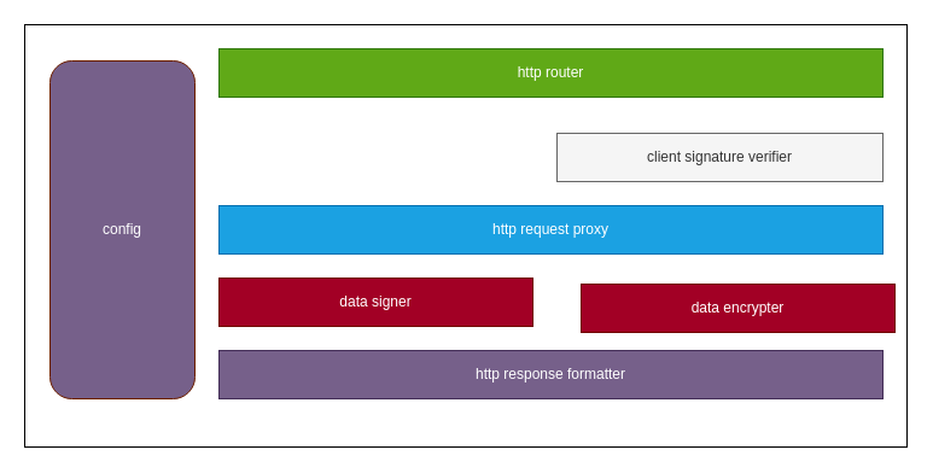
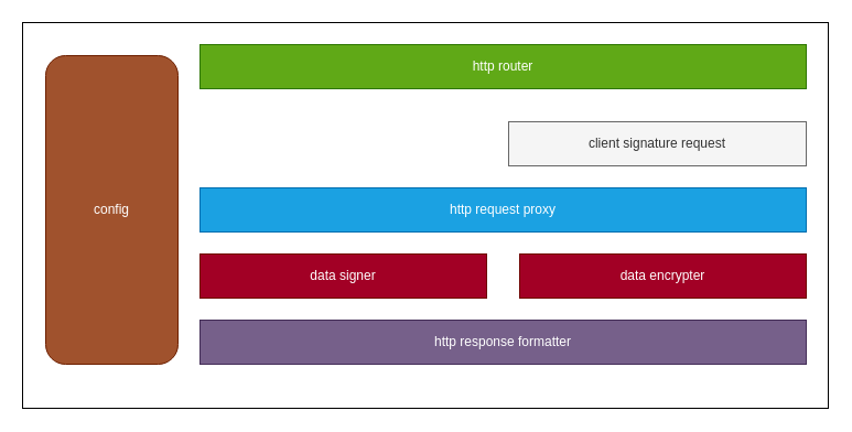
  <mxCell id="0" />
  <mxCell id="1" parent="0" />
  <mxCell id="2" value="" style="rounded=0;whiteSpace=wrap;html=1;" vertex="1" parent="1"><mxGeometry x="20" y="20" width="731" height="350" as="geometry" /></mxCell>
  <mxCell id="3" value="http router" style="rounded=0;whiteSpace=wrap;html=1;fillColor=#60a917;fontColor=#ffffff;strokeColor=#2D7600;" vertex="1" parent="1"><mxGeometry x="181" y="40" width="550" height="40" as="geometry" /></mxCell>
- <mxCell id="4" value="client signature verifier" style="rounded=0;whiteSpace=wrap;html=1;fillColor=#f5f5f5;fontColor=#333333;strokeColor=#666666;" vertex="1" parent="1"><mxGeometry x="461" y="110" width="270" height="40" as="geometry" /></mxCell>
+ <mxCell id="4" value="client signature request" style="rounded=0;whiteSpace=wrap;html=1;fillColor=#f5f5f5;fontColor=#333333;strokeColor=#666666;" vertex="1" parent="1"><mxGeometry x="461" y="110" width="270" height="40" as="geometry" /></mxCell>
  <mxCell id="5" value="http request proxy" style="rounded=0;whiteSpace=wrap;html=1;fillColor=#1ba1e2;strokeColor=#006EAF;fontColor=#ffffff;" vertex="1" parent="1"><mxGeometry x="181" y="170" width="550" height="40" as="geometry" /></mxCell>
  <mxCell id="6" value="data signer" style="rounded=0;whiteSpace=wrap;html=1;fillColor=#a20025;fontColor=#ffffff;strokeColor=#6F0000;" vertex="1" parent="1"><mxGeometry x="181" y="230" width="260" height="40" as="geometry" /></mxCell>
- <mxCell id="7" value="data encrypter" style="rounded=0;whiteSpace=wrap;html=1;fillColor=#a20025;fontColor=#ffffff;strokeColor=#6F0000;" vertex="1" parent="1"><mxGeometry x="481" y="235" width="260" height="40" as="geometry" /></mxCell>
+ <mxCell id="7" value="data encrypter" style="rounded=0;whiteSpace=wrap;html=1;fillColor=#a20025;fontColor=#ffffff;strokeColor=#6F0000;" vertex="1" parent="1"><mxGeometry x="471" y="230" width="260" height="40" as="geometry" /></mxCell>
  <mxCell id="8" value="http response formatter" style="rounded=0;whiteSpace=wrap;html=1;fillColor=#76608a;fontColor=#ffffff;strokeColor=#432D57;" vertex="1" parent="1"><mxGeometry x="181" y="290" width="550" height="40" as="geometry" /></mxCell>
- <mxCell id="9" value="config" style="rounded=1;whiteSpace=wrap;html=1;fillColor=#76608a;fontColor=#ffffff;strokeColor=#6D1F00;" vertex="1" parent="1"><mxGeometry x="41" y="50" width="120" height="280" as="geometry" /></mxCell>
+ <mxCell id="9" value="config" style="rounded=1;whiteSpace=wrap;html=1;fillColor=#a0522d;fontColor=#ffffff;strokeColor=#6D1F00;" vertex="1" parent="1"><mxGeometry x="41" y="50" width="120" height="280" as="geometry" /></mxCell>
